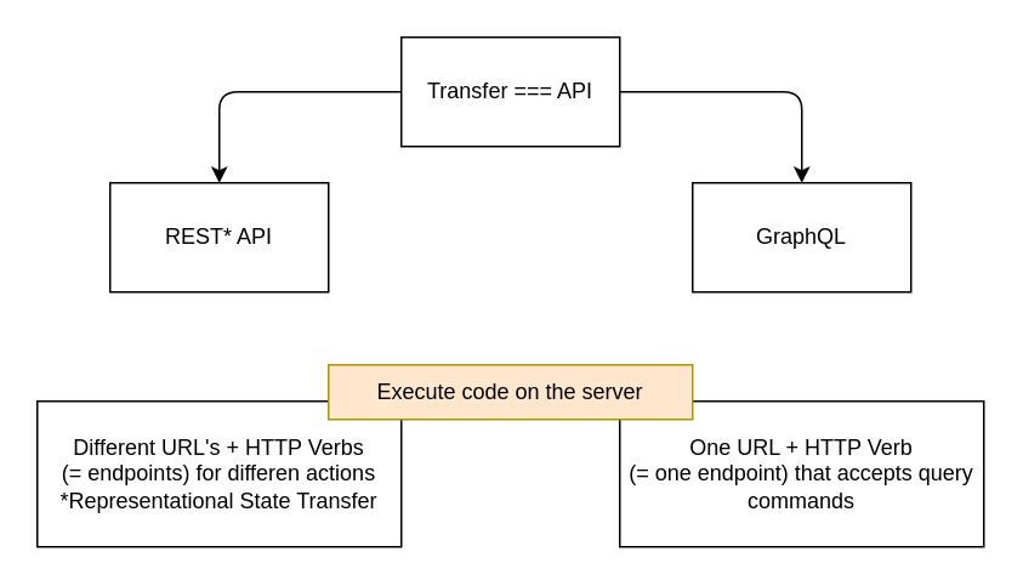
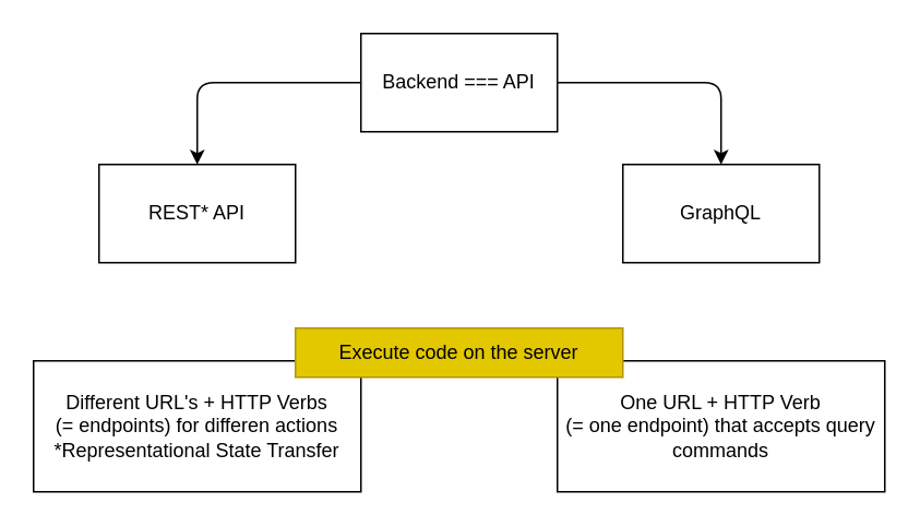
  <mxCell id="0" />
  <mxCell id="1" parent="0" />
  <mxCell id="2" style="edgeStyle=orthogonalEdgeStyle;html=1;entryX=0.5;entryY=0;entryDx=0;entryDy=0;" edge="1" parent="1" source="4" target="5"><mxGeometry relative="1" as="geometry" /></mxCell>
  <mxCell id="3" style="edgeStyle=orthogonalEdgeStyle;html=1;" edge="1" parent="1" source="4" target="6"><mxGeometry relative="1" as="geometry" /></mxCell>
- <mxCell id="4" value="Transfer === API" style="whiteSpace=wrap;html=1;" vertex="1" parent="1"><mxGeometry x="220" y="20" width="120" height="60" as="geometry" /></mxCell>
+ <mxCell id="4" value="Backend === API" style="whiteSpace=wrap;html=1;" vertex="1" parent="1"><mxGeometry x="220" y="20" width="120" height="60" as="geometry" /></mxCell>
  <mxCell id="5" value="REST* API" style="whiteSpace=wrap;html=1;" vertex="1" parent="1"><mxGeometry x="60" y="100" width="120" height="60" as="geometry" /></mxCell>
  <mxCell id="6" value="GraphQL" style="whiteSpace=wrap;html=1;" vertex="1" parent="1"><mxGeometry x="380" y="100" width="120" height="60" as="geometry" /></mxCell>
  <mxCell id="7" value="Different URL's + HTTP Verbs&lt;br&gt;(= endpoints) for differen actions&lt;br&gt;*Representational State Transfer" style="whiteSpace=wrap;html=1;" vertex="1" parent="1"><mxGeometry x="20" y="220" width="200" height="80" as="geometry" /></mxCell>
  <mxCell id="8" value="One URL + HTTP Verb&lt;br&gt;(= one endpoint) that accepts query commands" style="whiteSpace=wrap;html=1;" vertex="1" parent="1"><mxGeometry x="340" y="220" width="200" height="80" as="geometry" /></mxCell>
- <mxCell id="9" value="Execute code on the server" style="whiteSpace=wrap;html=1;fillColor=#ffe6cc;fontColor=#000000;strokeColor=#B09500;" vertex="1" parent="1"><mxGeometry x="180" y="200" width="200" height="30" as="geometry" /></mxCell>
+ <mxCell id="9" value="Execute code on the server" style="whiteSpace=wrap;html=1;fillColor=#e3c800;fontColor=#000000;strokeColor=#B09500;" vertex="1" parent="1"><mxGeometry x="180" y="200" width="200" height="30" as="geometry" /></mxCell>
